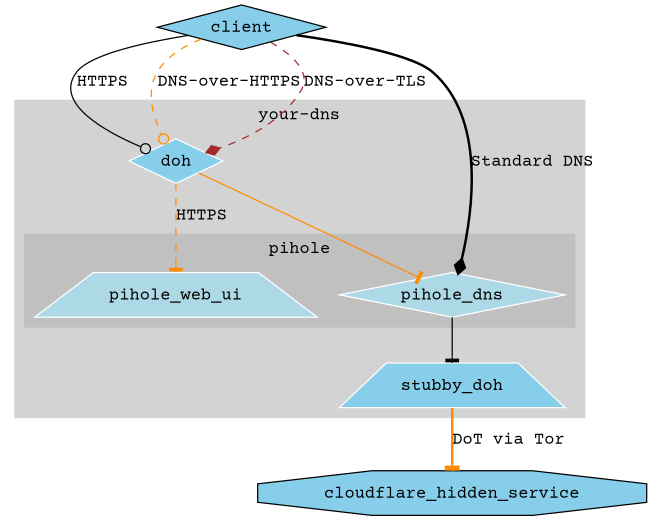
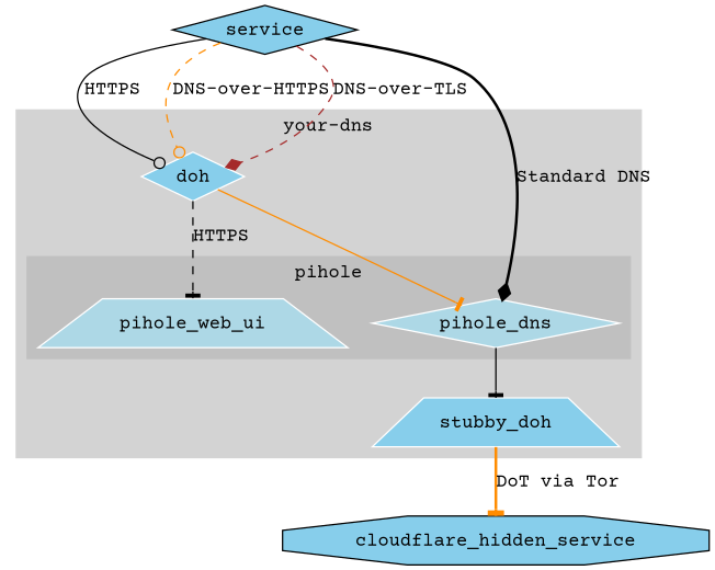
  digraph {
    fontname="Courier Prime"
    rankdir=TB
    node [color=white fillcolor=skyblue fontname="Courier Prime" shape=diamond style=filled]
    edge [arrowhead=tee color=darkorange fontname="Courier Prime" style=solid]
    pihole_web_ui [fillcolor=lightblue shape=trapezium]
    pihole_dns [fillcolor=lightblue]
    n3 [label=doh]
    n4 [label=stubby_doh shape=trapezium]
    cloudflare_hidden_service [shape=octagon color=""]
-   client [color=""]
+   client [label=service color=""]
    subgraph cluster_1 {
      color=lightgrey
      label="your-dns"
      style=filled
      n3
      n4
      subgraph cluster_2 {
        color=grey
        label=pihole
        style=filled
        pihole_web_ui
        pihole_dns
      }
    }
    pihole_dns -> n4 [color=black]
-   n3 -> pihole_web_ui [label=HTTPS style=dashed]
+   n3 -> pihole_web_ui [color=black label=HTTPS style=dashed]
    n3 -> pihole_dns
    n4 -> cloudflare_hidden_service [label="DoT via Tor" style=bold]
    client -> pihole_dns [arrowhead=diamond color=black label="Standard DNS" style=bold]
    client -> n3 [arrowhead=odot color=black label=HTTPS]
    client -> n3 [arrowhead=odot label="DNS-over-HTTPS" style=dashed]
    client -> n3 [arrowhead=diamond color=brown label="DNS-over-TLS" style=dashed]
  }
